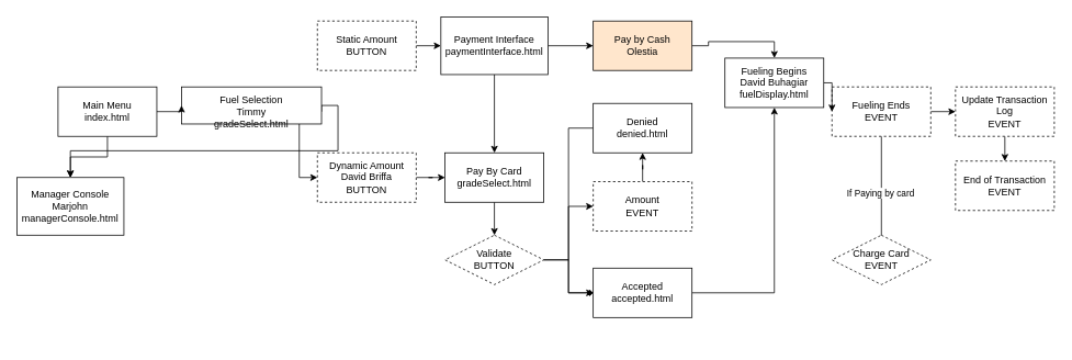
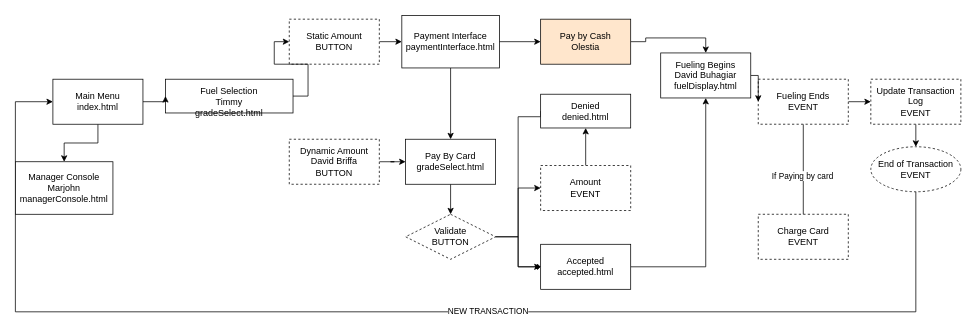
  <mxCell id="0" />
  <mxCell id="1" parent="0" />
- <mxCell id="2" value="&lt;div&gt;Charge Card&lt;/div&gt;&lt;div&gt;EVENT&lt;br&gt;&lt;/div&gt;" style="rhombus;whiteSpace=wrap;html=1;dashed=1;" parent="1" vertex="1"><mxGeometry x="1010" y="285" width="120" height="60" as="geometry" /></mxCell>
+ <mxCell id="2" value="&lt;div&gt;Charge Card&lt;/div&gt;&lt;div&gt;EVENT&lt;br&gt;&lt;/div&gt;" style="rounded=0;whiteSpace=wrap;html=1;dashed=1;" parent="1" vertex="1"><mxGeometry x="1010" y="285" width="120" height="60" as="geometry" /></mxCell>
  <mxCell id="3" style="edgeStyle=orthogonalEdgeStyle;rounded=0;orthogonalLoop=1;jettySize=auto;html=1;exitX=0.5;exitY=1;exitDx=0;exitDy=0;entryX=0.5;entryY=0;entryDx=0;entryDy=0;endArrow=none;" parent="1" source="6" target="2" edge="1"><mxGeometry relative="1" as="geometry" /></mxCell>
  <mxCell id="4" value="If Paying by card" style="edgeLabel;html=1;align=center;verticalAlign=middle;resizable=0;points=[];" parent="3" connectable="0" vertex="1"><mxGeometry x="0.139" y="-2" relative="1" as="geometry"><mxPoint as="offset" /></mxGeometry></mxCell>
  <mxCell id="5" style="edgeStyle=orthogonalEdgeStyle;rounded=0;orthogonalLoop=1;jettySize=auto;html=1;exitX=1;exitY=0.5;exitDx=0;exitDy=0;entryX=0;entryY=0.5;entryDx=0;entryDy=0;" parent="1" source="6" target="31" edge="1"><mxGeometry relative="1" as="geometry" /></mxCell>
  <mxCell id="6" value="&lt;div&gt;Fueling Ends&lt;/div&gt;&lt;div&gt;EVENT&lt;br&gt;&lt;/div&gt;" style="rounded=0;whiteSpace=wrap;html=1;dashed=1;" parent="1" vertex="1"><mxGeometry x="1010" y="105" width="120" height="60" as="geometry" /></mxCell>
  <mxCell id="7" style="edgeStyle=orthogonalEdgeStyle;rounded=0;orthogonalLoop=1;jettySize=auto;html=1;exitX=1;exitY=0.5;exitDx=0;exitDy=0;entryX=0;entryY=0.5;entryDx=0;entryDy=0;" parent="1" source="8" target="6" edge="1"><mxGeometry relative="1" as="geometry" /></mxCell>
  <mxCell id="8" value="&lt;div&gt;Fueling Begins&lt;/div&gt;&lt;div&gt;David Buhagiar&lt;/div&gt;&lt;div&gt;fuelDisplay.html&lt;br&gt;&lt;/div&gt;" style="rounded=0;whiteSpace=wrap;html=1;" parent="1" vertex="1"><mxGeometry x="880" y="70" width="120" height="60" as="geometry" /></mxCell>
  <mxCell id="9" style="edgeStyle=orthogonalEdgeStyle;rounded=0;orthogonalLoop=1;jettySize=auto;html=1;exitX=1;exitY=0.5;exitDx=0;exitDy=0;entryX=0.5;entryY=1;entryDx=0;entryDy=0;" parent="1" source="10" target="8" edge="1"><mxGeometry relative="1" as="geometry" /></mxCell>
  <mxCell id="10" value="&lt;div&gt;Accepted&lt;/div&gt;accepted.html" style="rounded=0;whiteSpace=wrap;html=1;" parent="1" vertex="1"><mxGeometry x="720" y="325" width="120" height="60" as="geometry" /></mxCell>
  <mxCell id="11" style="edgeStyle=orthogonalEdgeStyle;rounded=0;orthogonalLoop=1;jettySize=auto;html=1;exitX=1;exitY=0.5;exitDx=0;exitDy=0;entryX=0.5;entryY=0;entryDx=0;entryDy=0;" parent="1" source="12" target="8" edge="1"><mxGeometry relative="1" as="geometry" /></mxCell>
  <mxCell id="12" value="&lt;div&gt;Pay by Cash&lt;/div&gt;&lt;div&gt;Olestia&lt;br&gt;&lt;/div&gt;" style="rounded=0;whiteSpace=wrap;html=1;fillColor=#ffe6cc;" parent="1" vertex="1"><mxGeometry x="720" y="25" width="120" height="60" as="geometry" /></mxCell>
  <mxCell id="13" value="" style="edgeStyle=orthogonalEdgeStyle;rounded=0;orthogonalLoop=1;jettySize=auto;html=1;" parent="1" source="15" target="10" edge="1"><mxGeometry relative="1" as="geometry" /></mxCell>
  <mxCell id="14" style="edgeStyle=orthogonalEdgeStyle;rounded=0;orthogonalLoop=1;jettySize=auto;html=1;exitX=1;exitY=0.5;exitDx=0;exitDy=0;entryX=0;entryY=0.5;entryDx=0;entryDy=0;" parent="1" source="15" target="19" edge="1"><mxGeometry relative="1" as="geometry" /></mxCell>
  <mxCell id="15" value="&lt;div&gt;Validate&lt;/div&gt;&lt;div&gt;BUTTON&lt;br&gt;&lt;/div&gt;" style="rhombus;whiteSpace=wrap;html=1;dashed=1;" parent="1" vertex="1"><mxGeometry x="540" y="285" width="120" height="60" as="geometry" /></mxCell>
  <mxCell id="16" value="" style="edgeStyle=orthogonalEdgeStyle;rounded=0;orthogonalLoop=1;jettySize=auto;html=1;" parent="1" source="17" target="15" edge="1"><mxGeometry relative="1" as="geometry" /></mxCell>
  <mxCell id="17" value="&lt;div&gt;Pay By Card&lt;/div&gt;&lt;div&gt;gradeSelect.html&lt;br&gt;&lt;/div&gt;" style="rounded=0;whiteSpace=wrap;html=1;" parent="1" vertex="1"><mxGeometry x="540" y="185" width="120" height="60" as="geometry" /></mxCell>
  <mxCell id="18" value="" style="edgeStyle=orthogonalEdgeStyle;rounded=0;orthogonalLoop=1;jettySize=auto;html=1;" edge="1" parent="1" source="19" target="40"><mxGeometry relative="1" as="geometry" /></mxCell>
  <mxCell id="19" value="&lt;div&gt;Amount&lt;/div&gt;&lt;div&gt;EVENT&lt;br&gt;&lt;/div&gt;" style="rounded=0;whiteSpace=wrap;html=1;dashed=1;" parent="1" vertex="1"><mxGeometry x="720" y="220" width="120" height="60" as="geometry" /></mxCell>
  <mxCell id="20" value="" style="edgeStyle=orthogonalEdgeStyle;rounded=0;orthogonalLoop=1;jettySize=auto;html=1;" parent="1" source="22" target="12" edge="1"><mxGeometry relative="1" as="geometry" /></mxCell>
  <mxCell id="21" style="edgeStyle=orthogonalEdgeStyle;rounded=0;orthogonalLoop=1;jettySize=auto;html=1;entryX=0.5;entryY=0;entryDx=0;entryDy=0;" edge="1" parent="1" source="22" target="17"><mxGeometry relative="1" as="geometry" /></mxCell>
  <mxCell id="22" value="&lt;div&gt;Payment Interface&lt;br&gt;&lt;/div&gt;&lt;div&gt;paymentInterface.html&lt;br&gt;&lt;/div&gt;" style="rounded=0;whiteSpace=wrap;html=1;" parent="1" vertex="1"><mxGeometry x="535" y="20" width="130" height="70" as="geometry" /></mxCell>
  <mxCell id="23" value="" style="edgeStyle=orthogonalEdgeStyle;rounded=0;orthogonalLoop=1;jettySize=auto;html=1;" parent="1" source="24" target="17" edge="1"><mxGeometry relative="1" as="geometry" /></mxCell>
  <mxCell id="24" value="&lt;div&gt;Dynamic Amount&lt;/div&gt;&lt;div&gt;David Briffa&lt;/div&gt;&lt;div&gt;BUTTON&lt;br&gt;&lt;/div&gt;" style="rounded=0;whiteSpace=wrap;html=1;dashed=1;" parent="1" vertex="1"><mxGeometry x="385" y="185" width="120" height="60" as="geometry" /></mxCell>
  <mxCell id="25" style="edgeStyle=orthogonalEdgeStyle;rounded=0;orthogonalLoop=1;jettySize=auto;html=1;exitX=1;exitY=0.5;exitDx=0;exitDy=0;entryX=0;entryY=0.5;entryDx=0;entryDy=0;" parent="1" source="26" target="22" edge="1"><mxGeometry relative="1" as="geometry" /></mxCell>
  <mxCell id="26" value="&lt;div&gt;Static Amount&lt;/div&gt;BUTTON" style="rounded=0;whiteSpace=wrap;html=1;dashed=1;" parent="1" vertex="1"><mxGeometry x="385" y="25" width="120" height="60" as="geometry" /></mxCell>
- <mxCell id="27" style="edgeStyle=orthogonalEdgeStyle;rounded=0;orthogonalLoop=1;jettySize=auto;html=1;exitX=1;exitY=0.5;exitDx=0;exitDy=0;" parent="1" source="29" target="38" edge="1"><mxGeometry relative="1" as="geometry" /></mxCell>
- <mxCell id="28" style="edgeStyle=orthogonalEdgeStyle;rounded=0;orthogonalLoop=1;jettySize=auto;html=1;exitX=1;exitY=0.5;exitDx=0;exitDy=0;entryX=0;entryY=0.5;entryDx=0;entryDy=0;" parent="1" source="29" target="24" edge="1"><mxGeometry relative="1" as="geometry"><Array as="points"><mxPoint x="363" y="135" /><mxPoint x="363" y="215" /></Array></mxGeometry></mxCell>
+ <mxCell id="27" style="edgeStyle=orthogonalEdgeStyle;rounded=0;orthogonalLoop=1;jettySize=auto;html=1;exitX=1;exitY=0.5;exitDx=0;exitDy=0;entryX=0;entryY=0.5;entryDx=0;entryDy=0;" parent="1" source="29" target="26" edge="1"><mxGeometry relative="1" as="geometry" /></mxCell>
  <mxCell id="29" value="&lt;div&gt;&lt;br&gt;&lt;/div&gt;&lt;div&gt;Fuel Selection&lt;/div&gt;&lt;div&gt;Timmy&lt;/div&gt;&lt;div&gt;gradeSelect.html&lt;br&gt;&lt;/div&gt;" style="rounded=0;whiteSpace=wrap;html=1;" parent="1" vertex="1"><mxGeometry x="220" y="105" width="170" height="45" as="geometry" /></mxCell>
  <mxCell id="30" style="edgeStyle=orthogonalEdgeStyle;rounded=0;orthogonalLoop=1;jettySize=auto;html=1;exitX=0.5;exitY=1;exitDx=0;exitDy=0;entryX=0.5;entryY=0;entryDx=0;entryDy=0;" parent="1" source="31" target="34" edge="1"><mxGeometry relative="1" as="geometry" /></mxCell>
  <mxCell id="31" value="&lt;div&gt;Update Transaction Log&lt;/div&gt;&lt;div&gt;EVENT&lt;br&gt;&lt;/div&gt;" style="rounded=0;whiteSpace=wrap;html=1;dashed=1;" parent="1" vertex="1"><mxGeometry x="1160" y="105" width="120" height="60" as="geometry" /></mxCell>
- <mxCell id="34" value="&lt;div&gt;End of Transaction&lt;/div&gt;EVENT" style="rounded=0;whiteSpace=wrap;html=1;dashed=1;" parent="1" vertex="1"><mxGeometry x="1160" y="195" width="120" height="60" as="geometry" /></mxCell>
+ <mxCell id="32" value="" style="edgeStyle=orthogonalEdgeStyle;rounded=0;orthogonalLoop=1;jettySize=auto;html=1;entryX=0;entryY=0.5;entryDx=0;entryDy=0;" parent="1" source="34" target="37" edge="1"><mxGeometry relative="1" as="geometry"><mxPoint x="20" y="125" as="targetPoint" /><Array as="points"><mxPoint x="1220" y="415" /><mxPoint x="20" y="415" /><mxPoint x="20" y="135" /></Array></mxGeometry></mxCell>
+ <mxCell id="33" value="NEW TRANSACTION" style="edgeLabel;html=1;align=center;verticalAlign=middle;resizable=0;points=[];" parent="32" connectable="0" vertex="1"><mxGeometry x="0.374" y="-2" relative="1" as="geometry"><mxPoint x="430" as="offset" /></mxGeometry></mxCell>
+ <mxCell id="34" value="&lt;div&gt;End of Transaction&lt;/div&gt;EVENT" style="ellipse;whiteSpace=wrap;html=1;dashed=1;" parent="1" vertex="1"><mxGeometry x="1160" y="195" width="120" height="60" as="geometry" /></mxCell>
  <mxCell id="35" style="edgeStyle=orthogonalEdgeStyle;rounded=0;orthogonalLoop=1;jettySize=auto;html=1;exitX=1;exitY=0.5;exitDx=0;exitDy=0;entryX=0;entryY=0.5;entryDx=0;entryDy=0;" parent="1" source="37" target="29" edge="1"><mxGeometry relative="1" as="geometry" /></mxCell>
  <mxCell id="36" value="" style="edgeStyle=orthogonalEdgeStyle;rounded=0;orthogonalLoop=1;jettySize=auto;html=1;" parent="1" source="37" target="38" edge="1"><mxGeometry relative="1" as="geometry" /></mxCell>
  <mxCell id="37" value="&lt;div&gt;Main Menu&lt;/div&gt;&lt;div&gt;index.html&lt;br&gt;&lt;/div&gt;" style="rounded=0;whiteSpace=wrap;html=1;" parent="1" vertex="1"><mxGeometry x="70" y="105" width="120" height="60" as="geometry" /></mxCell>
  <mxCell id="38" value="&lt;div&gt;Manager Console&lt;/div&gt;&lt;div&gt;Marjohn&lt;/div&gt;&lt;div&gt;managerConsole.html&lt;br&gt;&lt;/div&gt;" style="rounded=0;whiteSpace=wrap;html=1;" parent="1" vertex="1"><mxGeometry x="20" y="215" width="130" height="70" as="geometry" /></mxCell>
  <mxCell id="39" style="edgeStyle=orthogonalEdgeStyle;rounded=0;orthogonalLoop=1;jettySize=auto;html=1;exitX=0;exitY=0.5;exitDx=0;exitDy=0;entryX=0;entryY=0.5;entryDx=0;entryDy=0;endArrow=diamond;" edge="1" parent="1" source="40" target="10"><mxGeometry relative="1" as="geometry"><Array as="points"><mxPoint x="690" y="155" /><mxPoint x="690" y="355" /></Array></mxGeometry></mxCell>
- <mxCell id="40" value="&lt;div&gt;Denied&lt;/div&gt;&lt;div&gt;denied.html&lt;br&gt;&lt;/div&gt;" style="rounded=0;whiteSpace=wrap;html=1;" vertex="1" parent="1"><mxGeometry x="720" y="125" width="120" height="60" as="geometry" /></mxCell>
+ <mxCell id="40" value="&lt;div&gt;Denied&lt;/div&gt;&lt;div&gt;denied.html&lt;br&gt;&lt;/div&gt;" style="rounded=0;whiteSpace=wrap;html=1;" vertex="1" parent="1"><mxGeometry x="720" y="125" width="120" height="45" as="geometry" /></mxCell>
